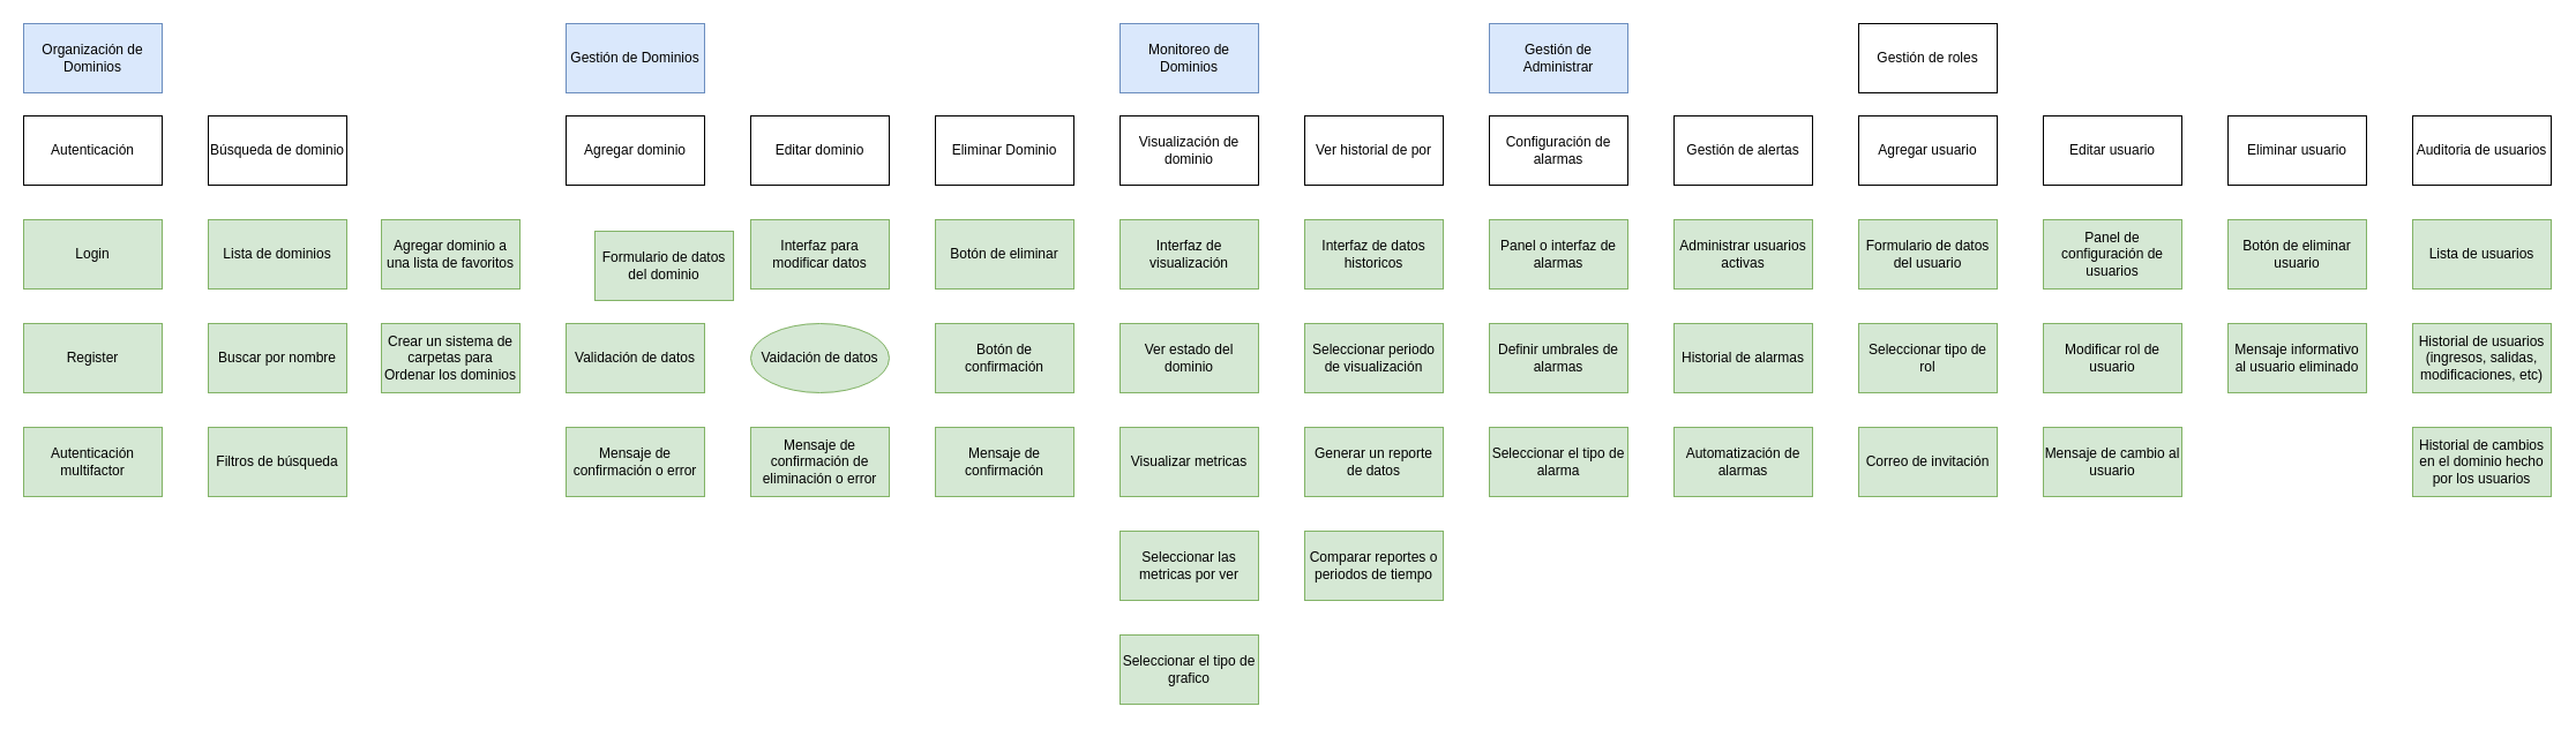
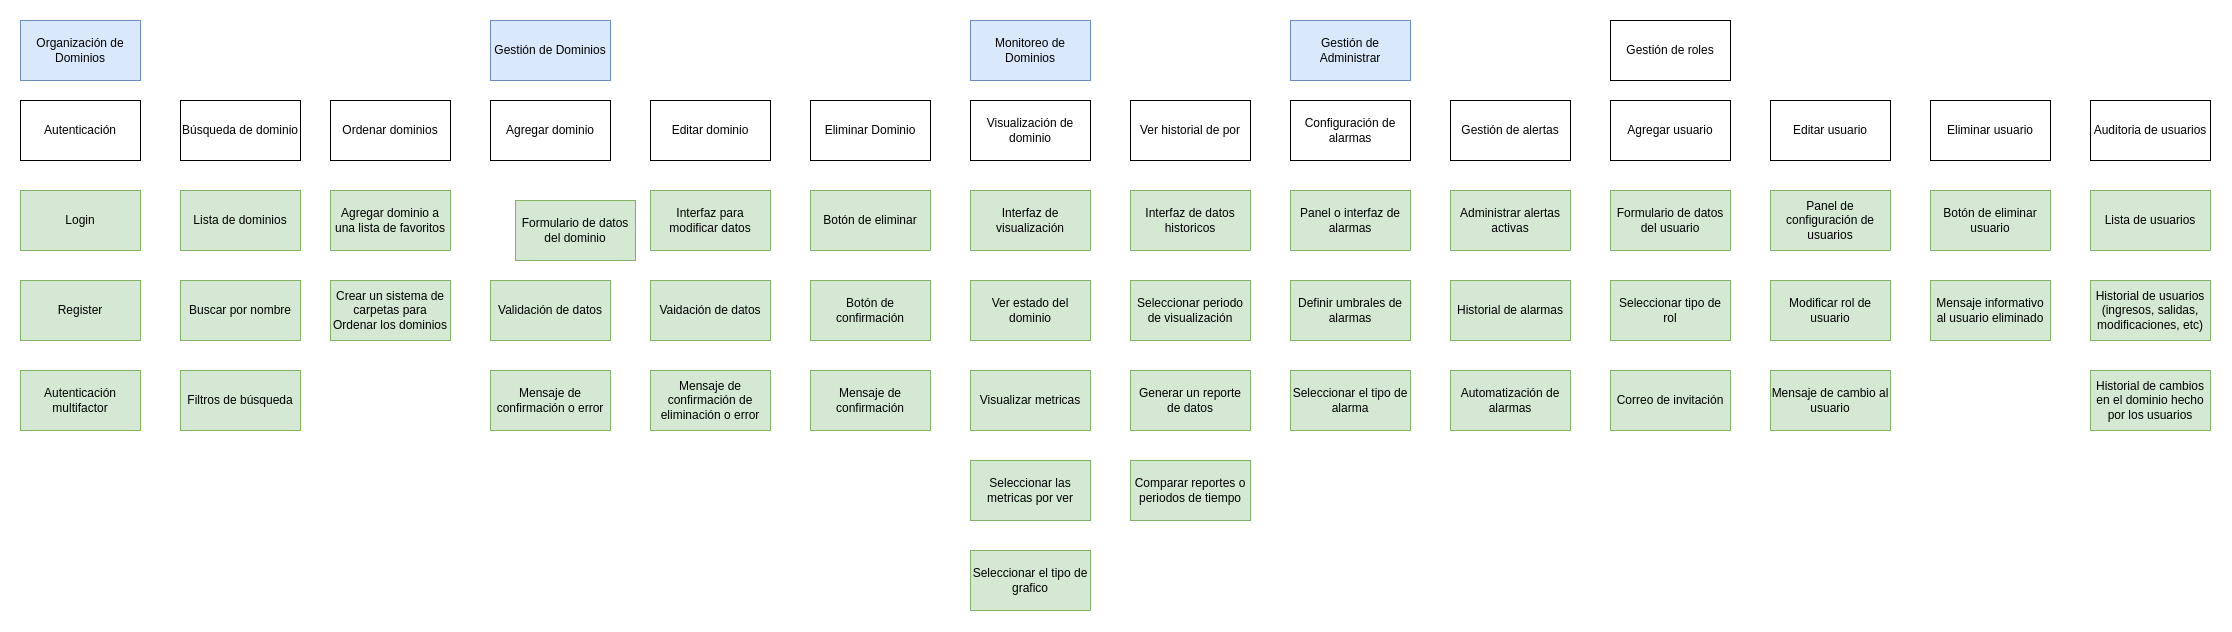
  <mxCell id="0" />
  <mxCell id="1" parent="0" />
  <mxCell id="2" value="Organización de Dominios" style="rounded=0;whiteSpace=wrap;html=1;fillColor=#dae8fc;strokeColor=#6c8ebf;" vertex="1" parent="1"><mxGeometry x="20" y="20" width="120" height="60" as="geometry" /></mxCell>
  <mxCell id="3" value="Autenticación" style="rounded=0;whiteSpace=wrap;html=1;" vertex="1" parent="1"><mxGeometry x="20" y="100" width="120" height="60" as="geometry" /></mxCell>
  <mxCell id="4" value="Login" style="rounded=0;whiteSpace=wrap;html=1;fillColor=#d5e8d4;strokeColor=#82b366;" vertex="1" parent="1"><mxGeometry x="20" y="190" width="120" height="60" as="geometry" /></mxCell>
  <mxCell id="5" value="Register" style="rounded=0;whiteSpace=wrap;html=1;fillColor=#d5e8d4;strokeColor=#82b366;" vertex="1" parent="1"><mxGeometry x="20" y="280" width="120" height="60" as="geometry" /></mxCell>
  <mxCell id="6" value="Autenticación multifactor" style="rounded=0;whiteSpace=wrap;html=1;fillColor=#d5e8d4;strokeColor=#82b366;" vertex="1" parent="1"><mxGeometry x="20" y="370" width="120" height="60" as="geometry" /></mxCell>
  <mxCell id="7" value="Búsqueda de dominio" style="rounded=0;whiteSpace=wrap;html=1;" vertex="1" parent="1"><mxGeometry x="180" y="100" width="120" height="60" as="geometry" /></mxCell>
  <mxCell id="8" value="Lista de dominios" style="rounded=0;whiteSpace=wrap;html=1;fillColor=#d5e8d4;strokeColor=#82b366;" vertex="1" parent="1"><mxGeometry x="180" y="190" width="120" height="60" as="geometry" /></mxCell>
  <mxCell id="9" value="Buscar por nombre" style="rounded=0;whiteSpace=wrap;html=1;fillColor=#d5e8d4;strokeColor=#82b366;" vertex="1" parent="1"><mxGeometry x="180" y="280" width="120" height="60" as="geometry" /></mxCell>
  <mxCell id="10" value="Filtros de búsqueda" style="rounded=0;whiteSpace=wrap;html=1;fillColor=#d5e8d4;strokeColor=#82b366;" vertex="1" parent="1"><mxGeometry x="180" y="370" width="120" height="60" as="geometry" /></mxCell>
+ <mxCell id="11" value="Ordenar dominios" style="rounded=0;whiteSpace=wrap;html=1;" vertex="1" parent="1"><mxGeometry x="330" y="100" width="120" height="60" as="geometry" /></mxCell>
  <mxCell id="12" value="Agregar dominio a una lista de favoritos" style="rounded=0;whiteSpace=wrap;html=1;fillColor=#d5e8d4;strokeColor=#82b366;" vertex="1" parent="1"><mxGeometry x="330" y="190" width="120" height="60" as="geometry" /></mxCell>
  <mxCell id="13" value="Crear un sistema de carpetas para Ordenar los dominios" style="rounded=0;whiteSpace=wrap;html=1;fillColor=#d5e8d4;strokeColor=#82b366;" vertex="1" parent="1"><mxGeometry x="330" y="280" width="120" height="60" as="geometry" /></mxCell>
  <mxCell id="14" value="Gestión de Dominios" style="rounded=0;whiteSpace=wrap;html=1;fillColor=#dae8fc;strokeColor=#6c8ebf;" vertex="1" parent="1"><mxGeometry x="490" y="20" width="120" height="60" as="geometry" /></mxCell>
  <mxCell id="15" value="Agregar dominio" style="rounded=0;whiteSpace=wrap;html=1;" vertex="1" parent="1"><mxGeometry x="490" y="100" width="120" height="60" as="geometry" /></mxCell>
  <mxCell id="16" value="Formulario de datos del dominio" style="rounded=0;whiteSpace=wrap;html=1;fillColor=#d5e8d4;strokeColor=#82b366;" vertex="1" parent="1"><mxGeometry x="515" y="200" width="120" height="60" as="geometry" /></mxCell>
  <mxCell id="17" value="Validación de datos" style="rounded=0;whiteSpace=wrap;html=1;fillColor=#d5e8d4;strokeColor=#82b366;" vertex="1" parent="1"><mxGeometry x="490" y="280" width="120" height="60" as="geometry" /></mxCell>
  <mxCell id="18" value="Mensaje de confirmación o error" style="rounded=0;whiteSpace=wrap;html=1;fillColor=#d5e8d4;strokeColor=#82b366;" vertex="1" parent="1"><mxGeometry x="490" y="370" width="120" height="60" as="geometry" /></mxCell>
  <mxCell id="19" value="Editar dominio" style="rounded=0;whiteSpace=wrap;html=1;" vertex="1" parent="1"><mxGeometry x="650" y="100" width="120" height="60" as="geometry" /></mxCell>
  <mxCell id="20" value="Interfaz para modificar datos" style="rounded=0;whiteSpace=wrap;html=1;fillColor=#d5e8d4;strokeColor=#82b366;" vertex="1" parent="1"><mxGeometry x="650" y="190" width="120" height="60" as="geometry" /></mxCell>
- <mxCell id="21" value="Vaidación de datos" style="ellipse;whiteSpace=wrap;html=1;fillColor=#d5e8d4;strokeColor=#82b366;" vertex="1" parent="1"><mxGeometry x="650" y="280" width="120" height="60" as="geometry" /></mxCell>
+ <mxCell id="21" value="Vaidación de datos" style="rounded=0;whiteSpace=wrap;html=1;fillColor=#d5e8d4;strokeColor=#82b366;" vertex="1" parent="1"><mxGeometry x="650" y="280" width="120" height="60" as="geometry" /></mxCell>
  <mxCell id="22" value="Mensaje de confirmación de eliminación o error" style="rounded=0;whiteSpace=wrap;html=1;fillColor=#d5e8d4;strokeColor=#82b366;" vertex="1" parent="1"><mxGeometry x="650" y="370" width="120" height="60" as="geometry" /></mxCell>
  <mxCell id="23" value="Eliminar Dominio" style="rounded=0;whiteSpace=wrap;html=1;" vertex="1" parent="1"><mxGeometry x="810" y="100" width="120" height="60" as="geometry" /></mxCell>
  <mxCell id="24" value="Botón de eliminar" style="rounded=0;whiteSpace=wrap;html=1;fillColor=#d5e8d4;strokeColor=#82b366;" vertex="1" parent="1"><mxGeometry x="810" y="190" width="120" height="60" as="geometry" /></mxCell>
  <mxCell id="25" value="Botón de confirmación" style="rounded=0;whiteSpace=wrap;html=1;fillColor=#d5e8d4;strokeColor=#82b366;" vertex="1" parent="1"><mxGeometry x="810" y="280" width="120" height="60" as="geometry" /></mxCell>
  <mxCell id="26" value="Mensaje de confirmación" style="rounded=0;whiteSpace=wrap;html=1;fillColor=#d5e8d4;strokeColor=#82b366;" vertex="1" parent="1"><mxGeometry x="810" y="370" width="120" height="60" as="geometry" /></mxCell>
  <mxCell id="27" value="Monitoreo de Dominios" style="rounded=0;whiteSpace=wrap;html=1;fillColor=#dae8fc;strokeColor=#6c8ebf;" vertex="1" parent="1"><mxGeometry x="970" y="20" width="120" height="60" as="geometry" /></mxCell>
  <mxCell id="28" value="Visualización de dominio" style="rounded=0;whiteSpace=wrap;html=1;" vertex="1" parent="1"><mxGeometry x="970" y="100" width="120" height="60" as="geometry" /></mxCell>
  <mxCell id="29" value="Interfaz de visualización" style="rounded=0;whiteSpace=wrap;html=1;fillColor=#d5e8d4;strokeColor=#82b366;" vertex="1" parent="1"><mxGeometry x="970" y="190" width="120" height="60" as="geometry" /></mxCell>
  <mxCell id="30" value="Ver estado del dominio" style="rounded=0;whiteSpace=wrap;html=1;fillColor=#d5e8d4;strokeColor=#82b366;" vertex="1" parent="1"><mxGeometry x="970" y="280" width="120" height="60" as="geometry" /></mxCell>
  <mxCell id="31" value="Visualizar metricas" style="rounded=0;whiteSpace=wrap;html=1;fillColor=#d5e8d4;strokeColor=#82b366;" vertex="1" parent="1"><mxGeometry x="970" y="370" width="120" height="60" as="geometry" /></mxCell>
  <mxCell id="32" value="Seleccionar las metricas por ver" style="rounded=0;whiteSpace=wrap;html=1;fillColor=#d5e8d4;strokeColor=#82b366;" vertex="1" parent="1"><mxGeometry x="970" y="460" width="120" height="60" as="geometry" /></mxCell>
  <mxCell id="33" value="Seleccionar el tipo de grafico" style="rounded=0;whiteSpace=wrap;html=1;fillColor=#d5e8d4;strokeColor=#82b366;" vertex="1" parent="1"><mxGeometry x="970" y="550" width="120" height="60" as="geometry" /></mxCell>
  <mxCell id="34" value="Ver historial de por" style="rounded=0;whiteSpace=wrap;html=1;" vertex="1" parent="1"><mxGeometry x="1130" y="100" width="120" height="60" as="geometry" /></mxCell>
  <mxCell id="35" value="Interfaz de datos historicos" style="rounded=0;whiteSpace=wrap;html=1;fillColor=#d5e8d4;strokeColor=#82b366;" vertex="1" parent="1"><mxGeometry x="1130" y="190" width="120" height="60" as="geometry" /></mxCell>
  <mxCell id="36" value="Seleccionar periodo de visualización" style="rounded=0;whiteSpace=wrap;html=1;fillColor=#d5e8d4;strokeColor=#82b366;" vertex="1" parent="1"><mxGeometry x="1130" y="280" width="120" height="60" as="geometry" /></mxCell>
  <mxCell id="37" value="Generar un reporte de datos" style="rounded=0;whiteSpace=wrap;html=1;fillColor=#d5e8d4;strokeColor=#82b366;" vertex="1" parent="1"><mxGeometry x="1130" y="370" width="120" height="60" as="geometry" /></mxCell>
  <mxCell id="38" value="Comparar reportes o periodos de tiempo" style="rounded=0;whiteSpace=wrap;html=1;fillColor=#d5e8d4;strokeColor=#82b366;" vertex="1" parent="1"><mxGeometry x="1130" y="460" width="120" height="60" as="geometry" /></mxCell>
  <mxCell id="39" value="Gestión de Administrar" style="rounded=0;whiteSpace=wrap;html=1;fillColor=#dae8fc;strokeColor=#6c8ebf;" vertex="1" parent="1"><mxGeometry x="1290" y="20" width="120" height="60" as="geometry" /></mxCell>
  <mxCell id="40" value="Configuración de alarmas" style="rounded=0;whiteSpace=wrap;html=1;" vertex="1" parent="1"><mxGeometry x="1290" y="100" width="120" height="60" as="geometry" /></mxCell>
  <mxCell id="41" value="Panel o interfaz de alarmas" style="rounded=0;whiteSpace=wrap;html=1;fillColor=#d5e8d4;strokeColor=#82b366;" vertex="1" parent="1"><mxGeometry x="1290" y="190" width="120" height="60" as="geometry" /></mxCell>
  <mxCell id="42" value="Definir umbrales de alarmas" style="rounded=0;whiteSpace=wrap;html=1;fillColor=#d5e8d4;strokeColor=#82b366;" vertex="1" parent="1"><mxGeometry x="1290" y="280" width="120" height="60" as="geometry" /></mxCell>
  <mxCell id="43" value="Seleccionar el tipo de alarma" style="rounded=0;whiteSpace=wrap;html=1;fillColor=#d5e8d4;strokeColor=#82b366;" vertex="1" parent="1"><mxGeometry x="1290" y="370" width="120" height="60" as="geometry" /></mxCell>
  <mxCell id="44" value="Gestión de alertas" style="rounded=0;whiteSpace=wrap;html=1;" vertex="1" parent="1"><mxGeometry x="1450" y="100" width="120" height="60" as="geometry" /></mxCell>
- <mxCell id="45" value="Administrar usuarios activas" style="rounded=0;whiteSpace=wrap;html=1;fillColor=#d5e8d4;strokeColor=#82b366;" vertex="1" parent="1"><mxGeometry x="1450" y="190" width="120" height="60" as="geometry" /></mxCell>
+ <mxCell id="45" value="Administrar alertas activas" style="rounded=0;whiteSpace=wrap;html=1;fillColor=#d5e8d4;strokeColor=#82b366;" vertex="1" parent="1"><mxGeometry x="1450" y="190" width="120" height="60" as="geometry" /></mxCell>
  <mxCell id="46" value="Historial de alarmas" style="rounded=0;whiteSpace=wrap;html=1;fillColor=#d5e8d4;strokeColor=#82b366;" vertex="1" parent="1"><mxGeometry x="1450" y="280" width="120" height="60" as="geometry" /></mxCell>
  <mxCell id="47" value="Automatización de alarmas" style="rounded=0;whiteSpace=wrap;html=1;fillColor=#d5e8d4;strokeColor=#82b366;" vertex="1" parent="1"><mxGeometry x="1450" y="370" width="120" height="60" as="geometry" /></mxCell>
  <mxCell id="48" value="Gestión de roles" style="rounded=0;whiteSpace=wrap;html=1;" vertex="1" parent="1"><mxGeometry x="1610" y="20" width="120" height="60" as="geometry" /></mxCell>
  <mxCell id="49" value="Agregar usuario" style="rounded=0;whiteSpace=wrap;html=1;" vertex="1" parent="1"><mxGeometry x="1610" y="100" width="120" height="60" as="geometry" /></mxCell>
  <mxCell id="50" value="Formulario de datos del usuario" style="rounded=0;whiteSpace=wrap;html=1;fillColor=#d5e8d4;strokeColor=#82b366;" vertex="1" parent="1"><mxGeometry x="1610" y="190" width="120" height="60" as="geometry" /></mxCell>
  <mxCell id="51" value="Seleccionar tipo de rol" style="rounded=0;whiteSpace=wrap;html=1;fillColor=#d5e8d4;strokeColor=#82b366;" vertex="1" parent="1"><mxGeometry x="1610" y="280" width="120" height="60" as="geometry" /></mxCell>
  <mxCell id="52" value="Correo de invitación" style="rounded=0;whiteSpace=wrap;html=1;fillColor=#d5e8d4;strokeColor=#82b366;" vertex="1" parent="1"><mxGeometry x="1610" y="370" width="120" height="60" as="geometry" /></mxCell>
  <mxCell id="53" value="Editar usuario" style="rounded=0;whiteSpace=wrap;html=1;" vertex="1" parent="1"><mxGeometry x="1770" y="100" width="120" height="60" as="geometry" /></mxCell>
  <mxCell id="54" value="Modificar rol de usuario" style="rounded=0;whiteSpace=wrap;html=1;fillColor=#d5e8d4;strokeColor=#82b366;" vertex="1" parent="1"><mxGeometry x="1770" y="280" width="120" height="60" as="geometry" /></mxCell>
  <mxCell id="55" value="Panel de configuración de usuarios" style="rounded=0;whiteSpace=wrap;html=1;fillColor=#d5e8d4;strokeColor=#82b366;" vertex="1" parent="1"><mxGeometry x="1770" y="190" width="120" height="60" as="geometry" /></mxCell>
  <mxCell id="56" value="Mensaje de cambio al usuario" style="rounded=0;whiteSpace=wrap;html=1;fillColor=#d5e8d4;strokeColor=#82b366;" vertex="1" parent="1"><mxGeometry x="1770" y="370" width="120" height="60" as="geometry" /></mxCell>
  <mxCell id="57" value="Eliminar usuario" style="rounded=0;whiteSpace=wrap;html=1;" vertex="1" parent="1"><mxGeometry x="1930" y="100" width="120" height="60" as="geometry" /></mxCell>
  <mxCell id="58" value="Botón de eliminar usuario" style="rounded=0;whiteSpace=wrap;html=1;fillColor=#d5e8d4;strokeColor=#82b366;" vertex="1" parent="1"><mxGeometry x="1930" y="190" width="120" height="60" as="geometry" /></mxCell>
  <mxCell id="59" value="Mensaje informativo al usuario eliminado" style="rounded=0;whiteSpace=wrap;html=1;fillColor=#d5e8d4;strokeColor=#82b366;" vertex="1" parent="1"><mxGeometry x="1930" y="280" width="120" height="60" as="geometry" /></mxCell>
  <mxCell id="60" value="Auditoria de usuarios" style="rounded=0;whiteSpace=wrap;html=1;" vertex="1" parent="1"><mxGeometry x="2090" y="100" width="120" height="60" as="geometry" /></mxCell>
  <mxCell id="61" value="Lista de usuarios" style="rounded=0;whiteSpace=wrap;html=1;fillColor=#d5e8d4;strokeColor=#82b366;" vertex="1" parent="1"><mxGeometry x="2090" y="190" width="120" height="60" as="geometry" /></mxCell>
  <mxCell id="62" value="Historial de usuarios (ingresos, salidas, modificaciones, etc)" style="rounded=0;whiteSpace=wrap;html=1;fillColor=#d5e8d4;strokeColor=#82b366;" vertex="1" parent="1"><mxGeometry x="2090" y="280" width="120" height="60" as="geometry" /></mxCell>
  <mxCell id="63" value="Historial de cambios en el dominio hecho por los usuarios" style="rounded=0;whiteSpace=wrap;html=1;fillColor=#d5e8d4;strokeColor=#82b366;" vertex="1" parent="1"><mxGeometry x="2090" y="370" width="120" height="60" as="geometry" /></mxCell>
